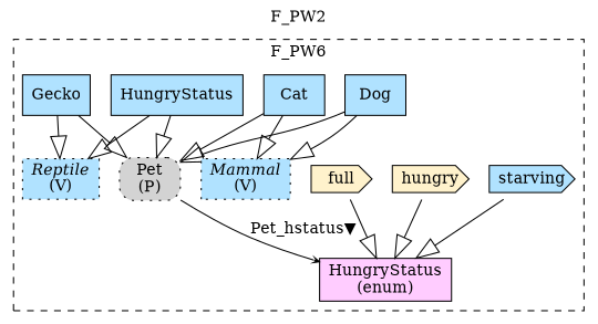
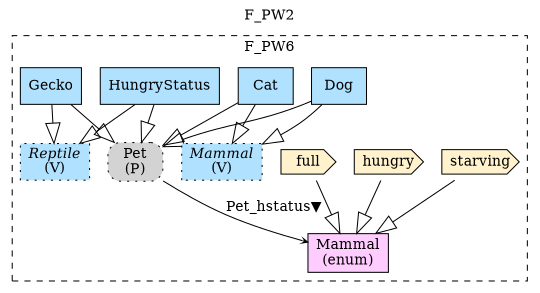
  digraph {
    label=F_PW2
    labelfontsize=12
    labelloc=tl
    node [fillcolor=lightskyblue1 shape=record style=filled]
    edge [arrowhead=onormal arrowsize=2.0]
-   n1 [label=starving shape=cds]
-   n2 [fillcolor="#FFCCFF" label="HungryStatus\l(enum)"]
+   n1 [fillcolor="#FFF2CC" label=starving shape=cds]
+   n2 [fillcolor="#FFCCFF" label="Mammal\l(enum)"]
    n3 [fillcolor="#FFF2CC" label=hungry shape=cds]
    n4 [fillcolor="#FFF2CC" label=full shape=cds]
    n5 [fillcolor=lightgray label=<Pet<br/>(P)> shape=box style="rounded,filled,dotted"]
    n6 [label=Dog]
    n7 [label=<{<I>Mammal</I><br/>(V)}> style="filled,dotted"]
    n8 [label=Cat]
    n9 [label=HungryStatus]
    n10 [label=<{<I>Reptile</I><br/>(V)}> style="filled,dotted"]
    n11 [label=Gecko]
    subgraph cluster_1 {
      label=F_PW6
      style=dashed
      n1
      n2
      n3
      n4
      n5
      n6
      n7
      n8
      n9
      n10
      n11
    }
    n1 -> n2
    n3 -> n2
    n4 -> n2
    n5 -> n2 [arrowhead=vee arrowsize=.5 label="Pet_hstatus▼"]
    n6 -> n5
    n6 -> n7
    n8 -> n5
    n8 -> n7
    n9 -> n5
    n9 -> n10
    n11 -> n5
    n11 -> n10
  }
